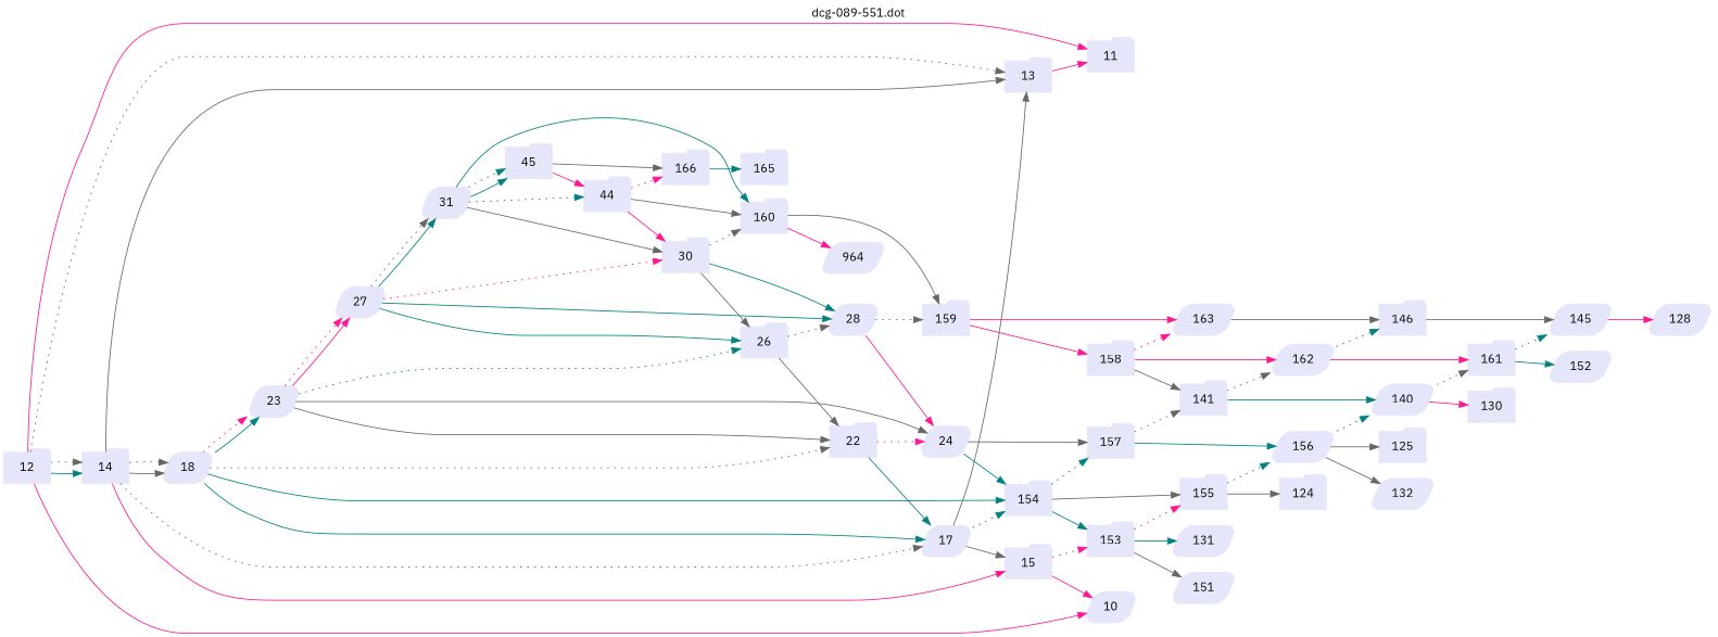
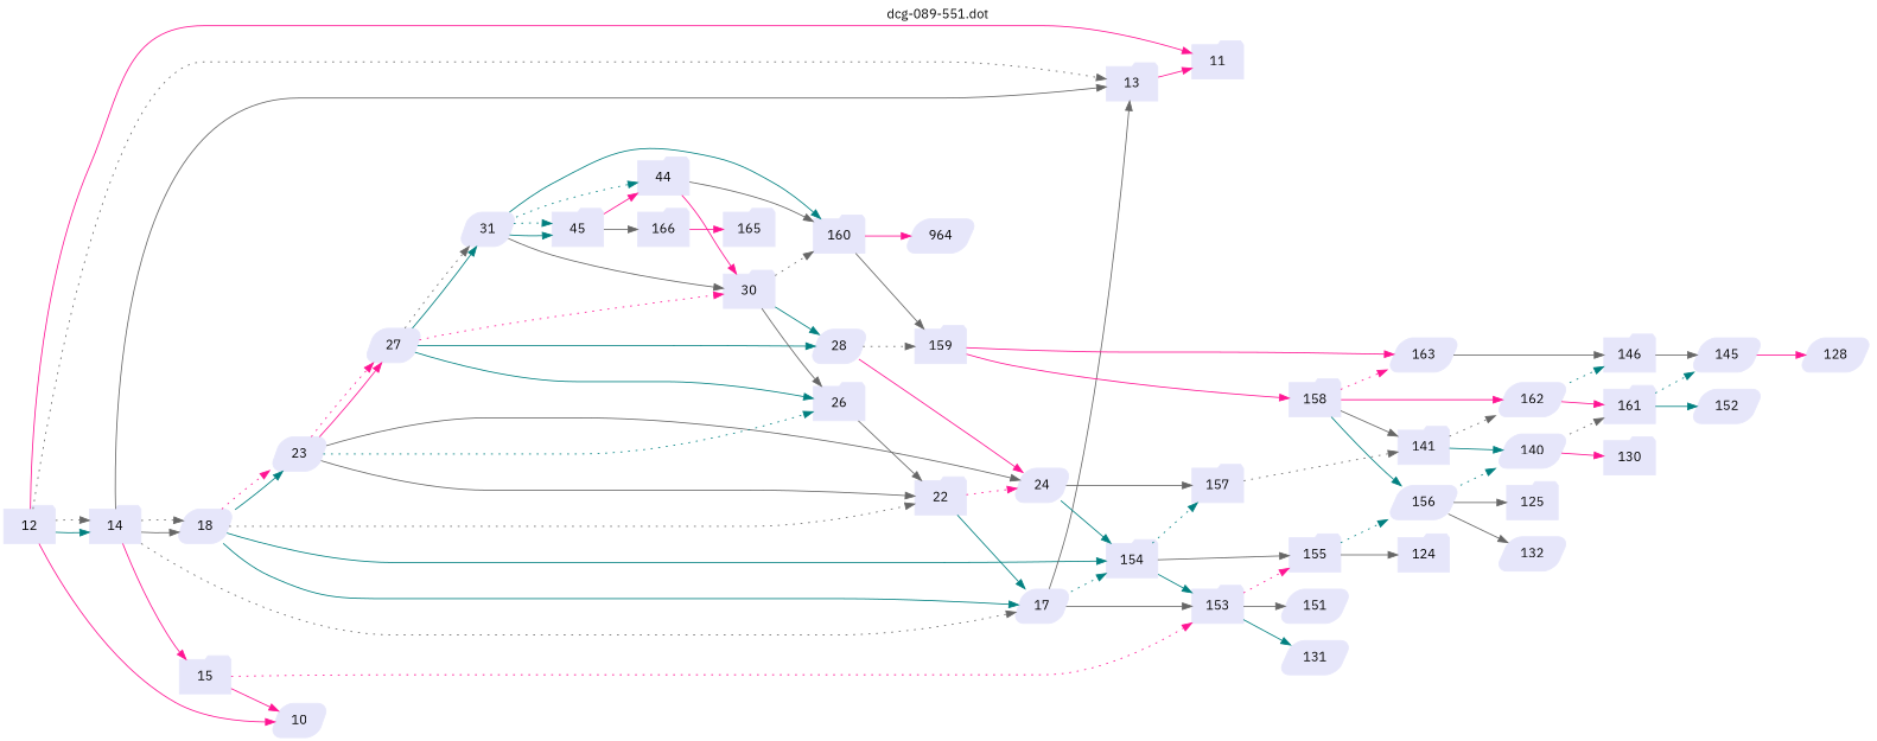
  digraph {
    fontname="IBM Plex Sans"
    label="dcg-089-551.dot"
    labelloc=t
    rankdir=LR
    node [color=lavender fontname="IBM Plex Sans" shape=folder style="rounded,filled"]
    edge [color=gray40 fontname="IBM Plex Sans" penwidth=1]
    n1 [label=12]
    n2 [label=11]
    n3 [label=10 shape=parallelogram]
    n4 [label=14]
    n5 [label=13]
    n6 [label=15]
    n7 [label=18 shape=parallelogram]
    n8 [label=17 shape=parallelogram]
    n9 [label=153]
    n10 [label=154]
    n11 [label=23 shape=parallelogram]
    n12 [label=22]
    n13 [label=155]
    n14 [label=151 shape=parallelogram]
    n15 [label=131 shape=parallelogram]
    n16 [label=157]
    n17 [label=24 shape=parallelogram]
    n18 [label=27 shape=parallelogram]
    n19 [label=26]
    n20 [label=141]
    n21 [label=156 shape=parallelogram]
    n22 [label=124]
    n23 [label=28 shape=parallelogram]
    n24 [label=31 shape=parallelogram]
    n25 [label=30]
    n26 [label=158]
    n27 [label=163 shape=parallelogram]
    n28 [label=162 shape=parallelogram]
    n29 [label=159]
    n30 [label=160]
    n31 [label=45]
    n32 [label=44]
    n33 [label=964 shape=parallelogram]
    n34 [label=166]
    n35 [label=165]
    n36 [label=146]
    n37 [label=140 shape=parallelogram]
    n38 [label=161]
    n39 [label=145 shape=parallelogram]
    n40 [label=128 shape=parallelogram]
    n41 [label=130]
    n42 [label=152 shape=parallelogram]
    n43 [label=132 shape=parallelogram]
    n44 [label=125]
    n1 -> n2 [color=deeppink]
    n1 -> n3 [color=deeppink]
    n1 -> n4 [color=teal]
    n1 -> n4 [style=dotted penwidth=""]
    n1 -> n5 [style=dotted penwidth=""]
    n4 -> n5
    n4 -> n6 [color=deeppink]
    n4 -> n7
    n4 -> n7 [style=dotted penwidth=""]
    n4 -> n8 [style=dotted penwidth=""]
    n5 -> n2 [color=deeppink]
    n6 -> n3 [color=deeppink]
    n6 -> n9 [color=deeppink style=dotted penwidth=""]
    n7 -> n8 [color=teal]
    n7 -> n10 [color=teal]
    n7 -> n11 [color=teal]
    n7 -> n11 [color=deeppink style=dotted penwidth=""]
    n7 -> n12 [style=dotted penwidth=""]
    n8 -> n5
-   n8 -> n6
+   n8 -> n9
    n8 -> n10 [color=teal style=dotted penwidth=""]
    n9 -> n13 [color=deeppink style=dotted penwidth=""]
    n9 -> n14
    n9 -> n15 [color=teal]
    n10 -> n9 [color=teal]
    n10 -> n13
    n10 -> n16 [color=teal style=dotted penwidth=""]
    n11 -> n12
    n11 -> n17
    n11 -> n18 [color=deeppink]
    n11 -> n18 [color=deeppink style=dotted penwidth=""]
    n11 -> n19 [color=teal style=dotted penwidth=""]
    n12 -> n8 [color=teal]
    n12 -> n17 [color=deeppink style=dotted penwidth=""]
    n13 -> n21 [color=teal style=dotted penwidth=""]
    n13 -> n22
    n16 -> n20 [style=dotted penwidth=""]
-   n16 -> n21 [color=teal]
+   n26 -> n21 [color=teal]
    n17 -> n10 [color=teal]
    n17 -> n16
    n18 -> n19 [color=teal]
    n18 -> n23 [color=teal]
    n18 -> n24 [color=teal]
    n18 -> n24 [style=dotted penwidth=""]
    n18 -> n25 [color=deeppink style=dotted penwidth=""]
    n19 -> n12
-   n19 -> n23 [style=dotted penwidth=""]
    n20 -> n28 [style=dotted penwidth=""]
    n20 -> n37 [color=teal]
    n21 -> n37 [color=teal style=dotted penwidth=""]
    n21 -> n43
    n21 -> n44
    n23 -> n17 [color=deeppink]
    n23 -> n29 [style=dotted penwidth=""]
    n24 -> n25
    n24 -> n30 [color=teal]
    n24 -> n31 [color=teal]
    n24 -> n31 [color=teal style=dotted penwidth=""]
    n24 -> n32 [color=teal style=dotted penwidth=""]
    n25 -> n19
    n25 -> n23 [color=teal]
    n25 -> n30 [style=dotted penwidth=""]
    n26 -> n20
    n26 -> n27 [color=deeppink style=dotted penwidth=""]
    n26 -> n28 [color=deeppink]
    n27 -> n36
    n28 -> n36 [color=teal style=dotted penwidth=""]
    n28 -> n38 [color=deeppink]
    n29 -> n26 [color=deeppink]
    n29 -> n27 [color=deeppink]
    n30 -> n29
    n30 -> n33 [color=deeppink]
    n31 -> n32 [color=deeppink]
    n31 -> n34
    n32 -> n25 [color=deeppink]
    n32 -> n30
-   n32 -> n34 [color=deeppink style=dotted penwidth=""]
-   n34 -> n35 [color=teal]
+   n34 -> n35 [color=deeppink]
    n36 -> n39
    n37 -> n38 [style=dotted penwidth=""]
    n37 -> n41 [color=deeppink]
    n38 -> n39 [color=teal style=dotted penwidth=""]
    n38 -> n42 [color=teal]
    n39 -> n40 [color=deeppink]
  }
